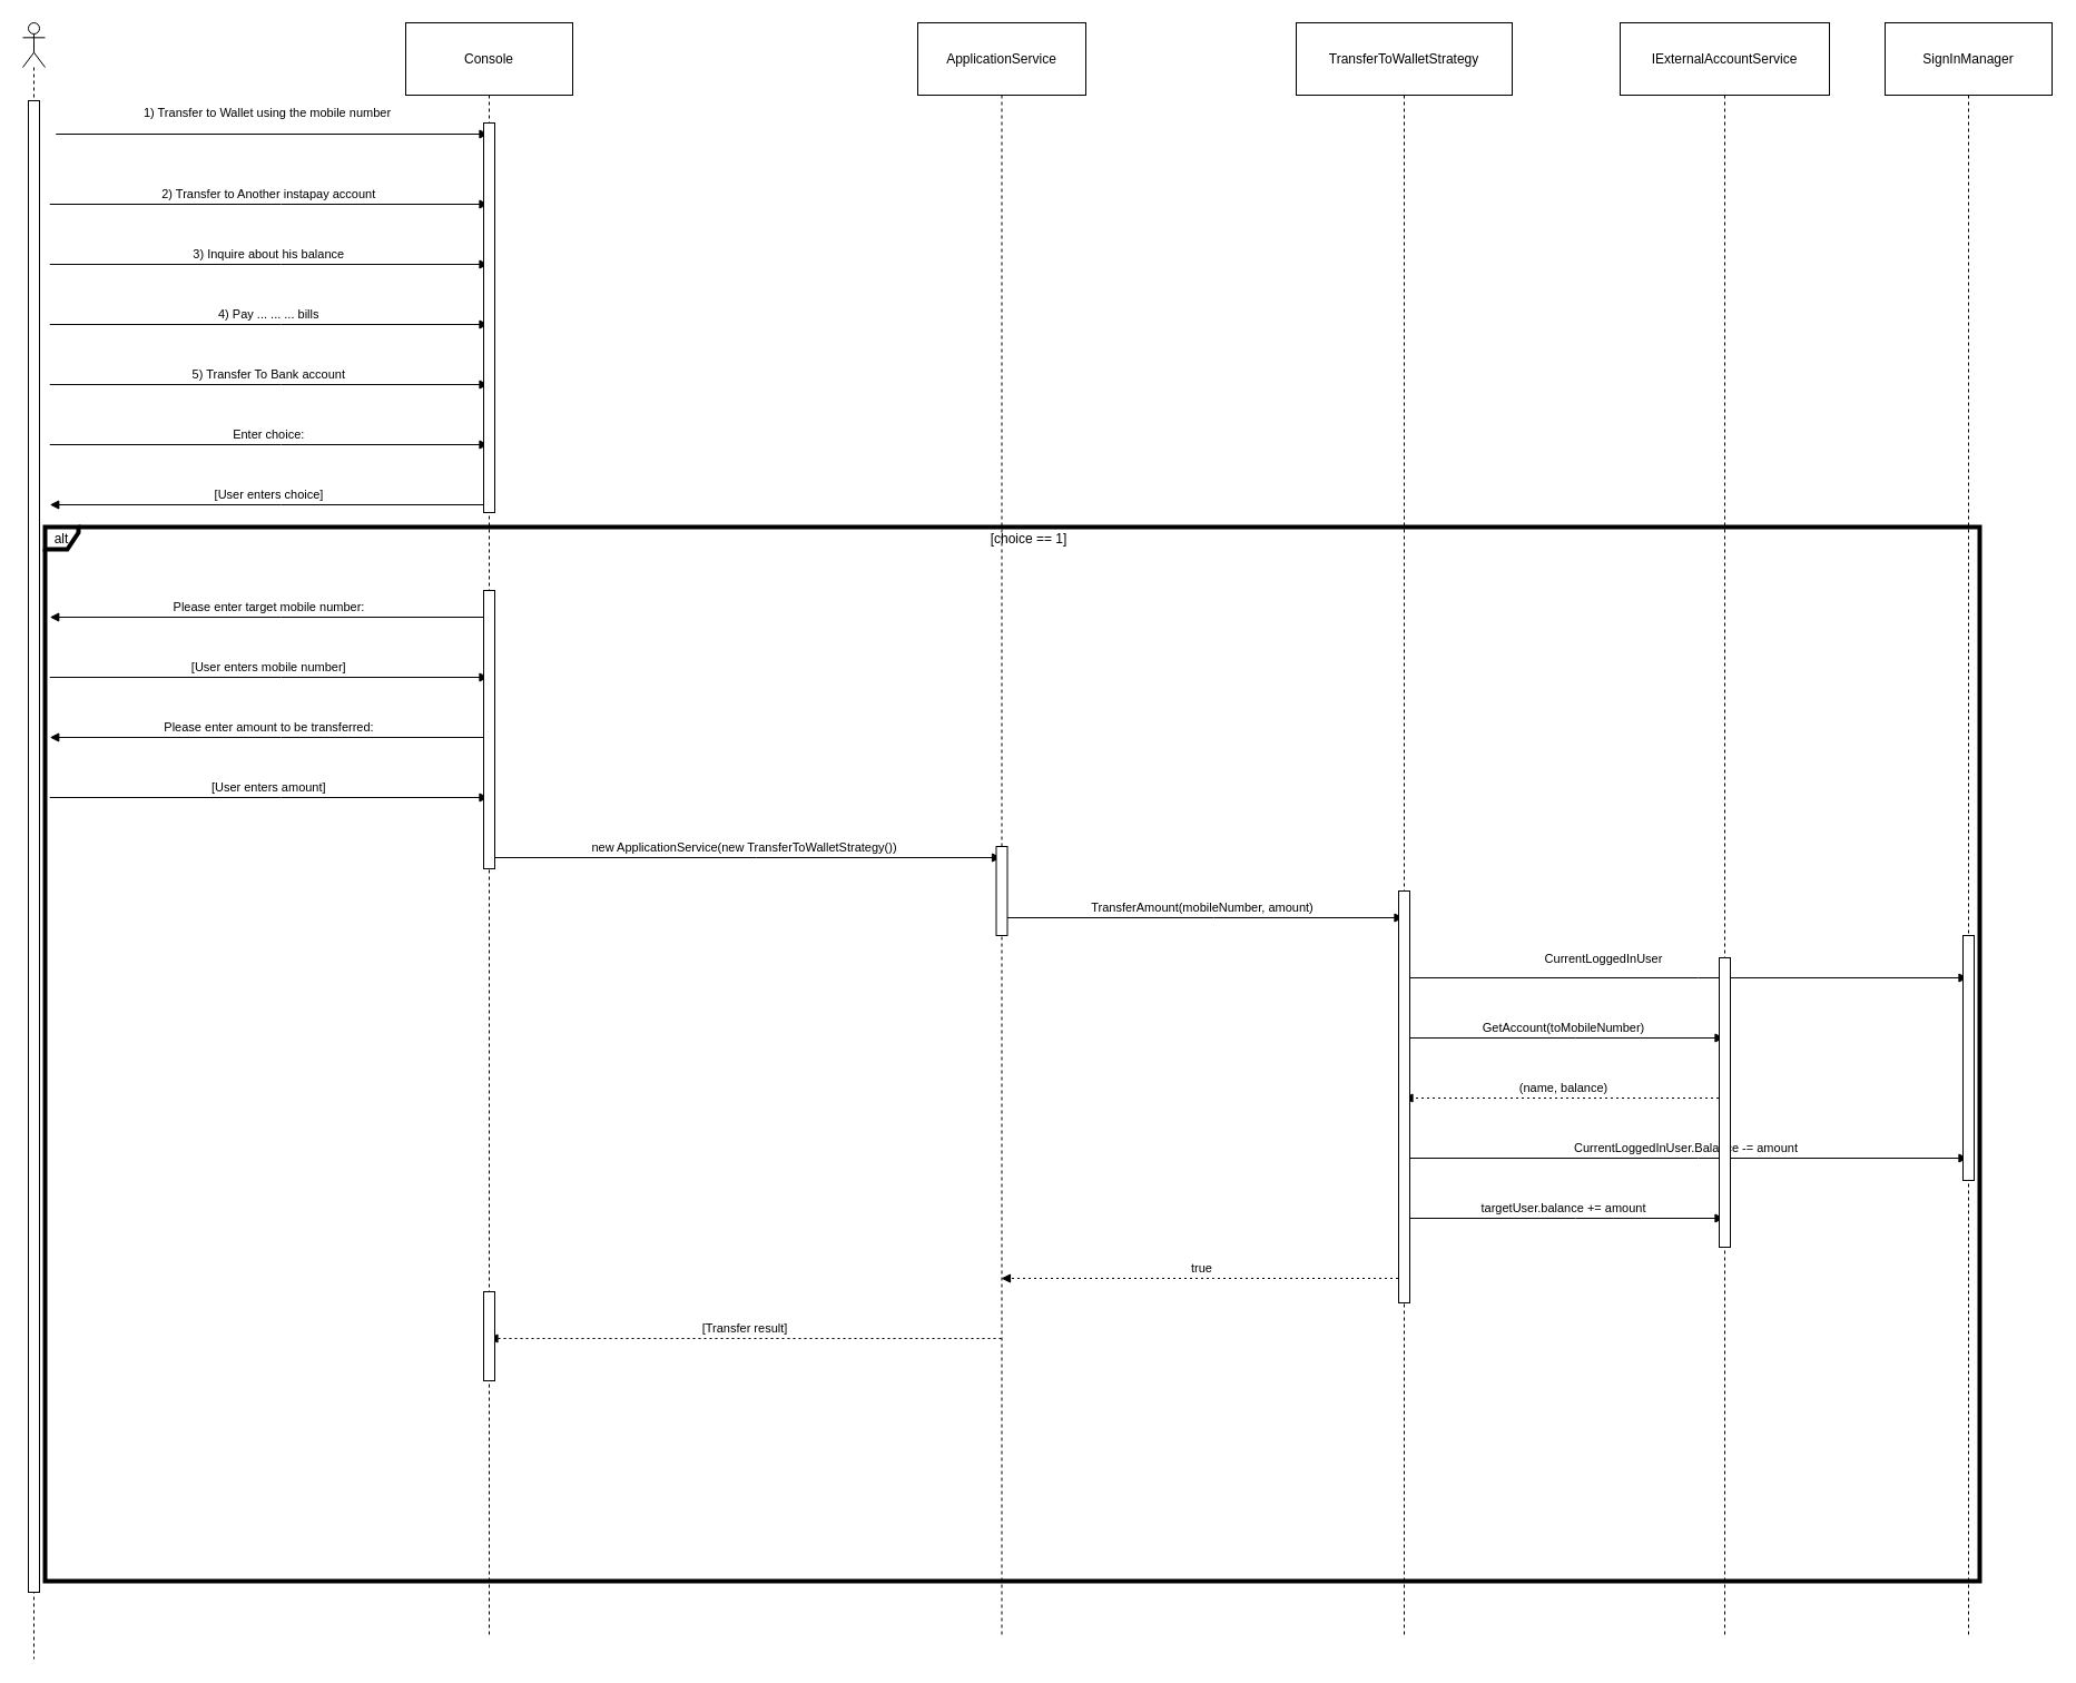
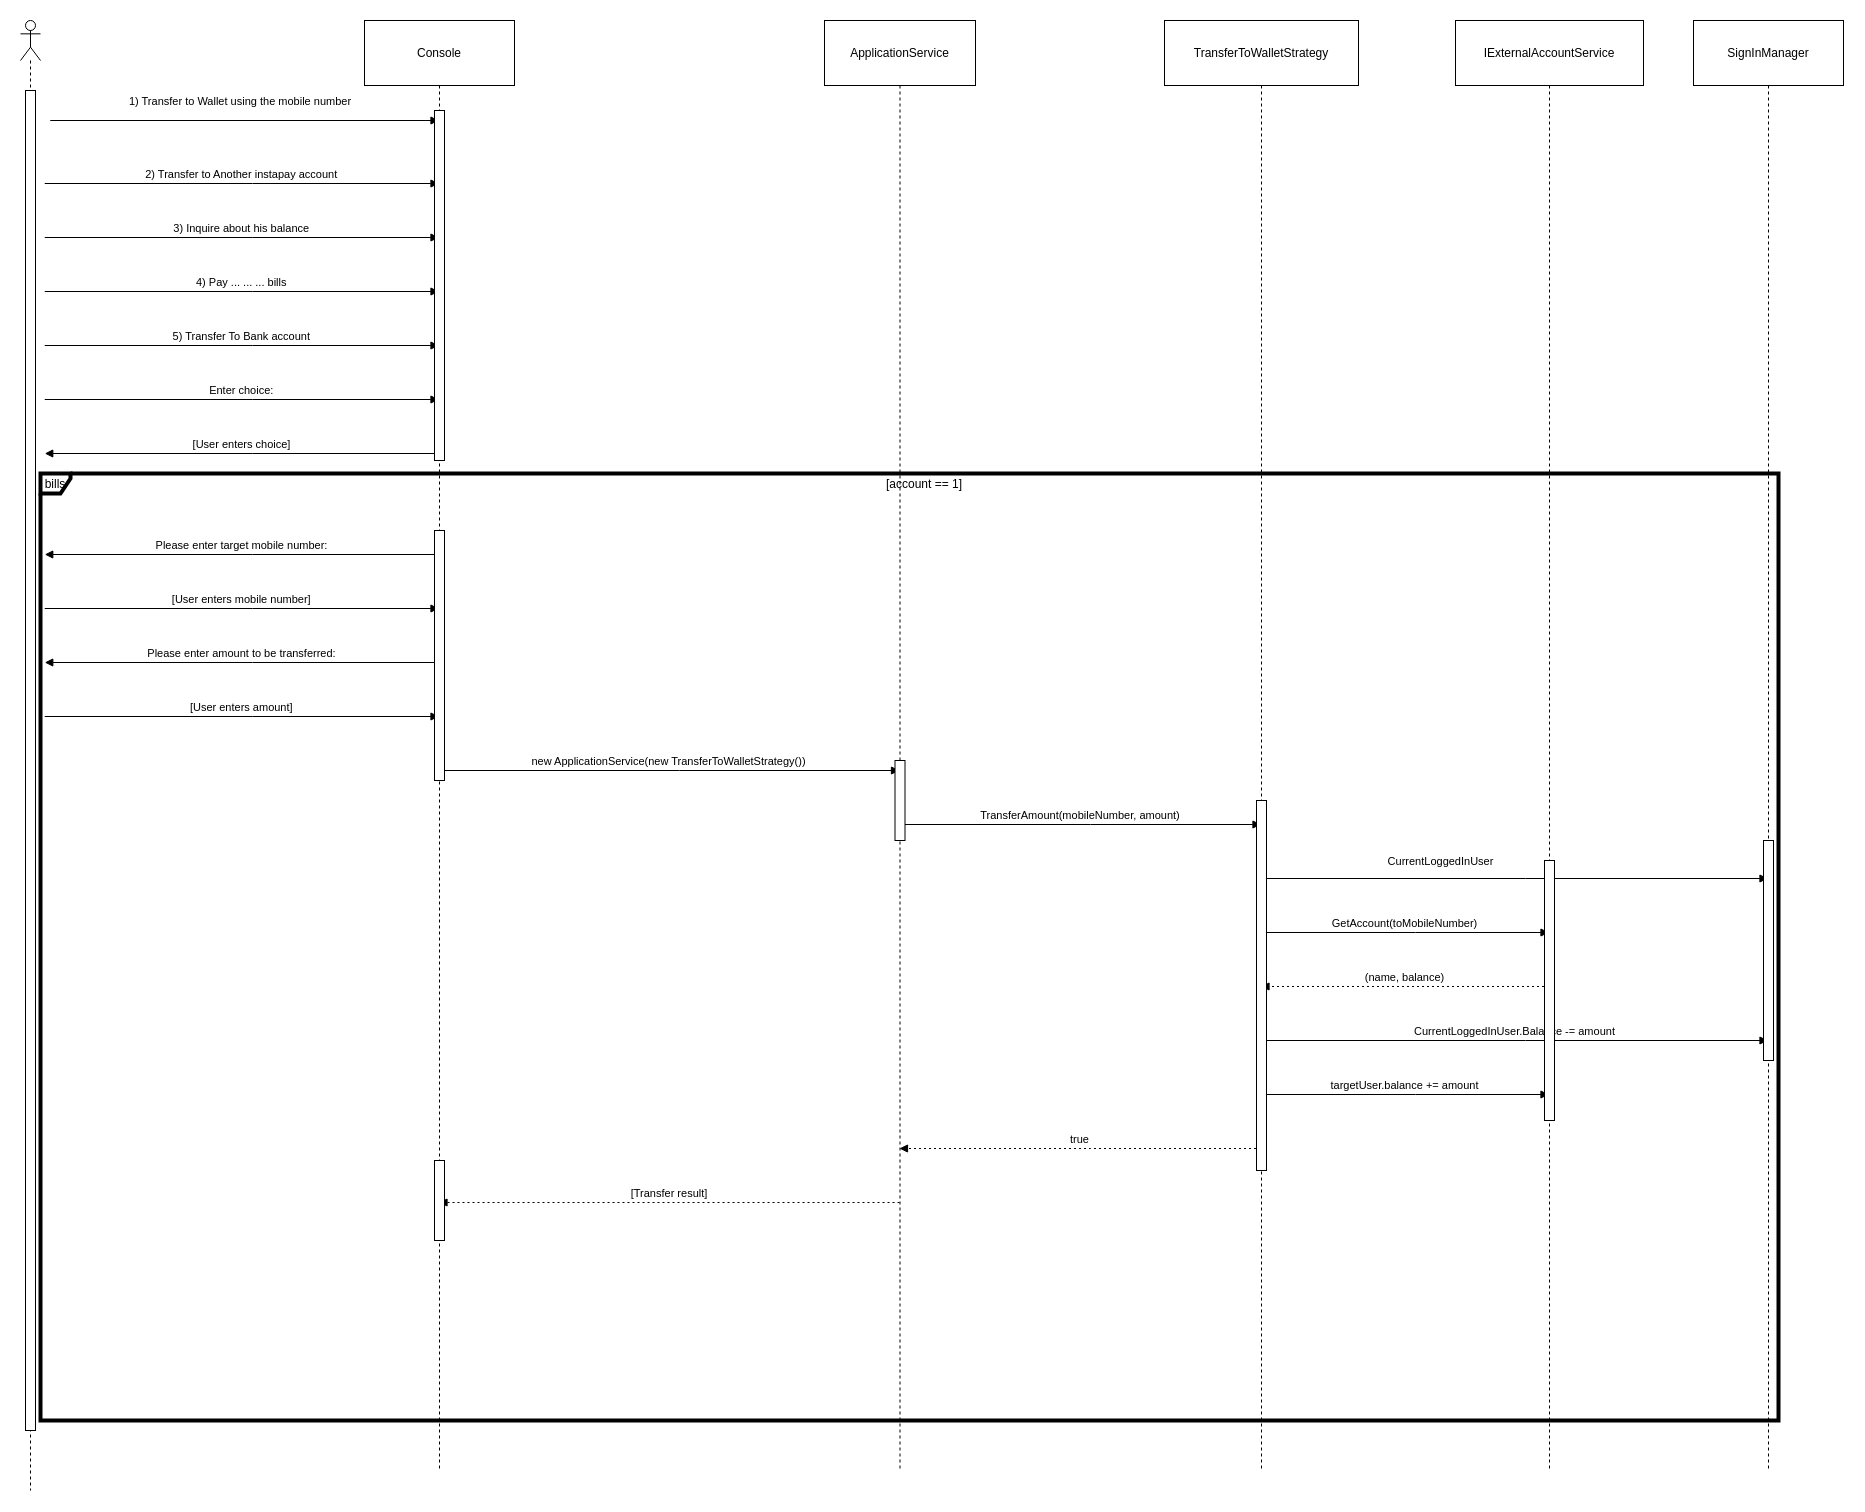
  <mxCell id="0" />
  <mxCell id="1" parent="0" />
  <mxCell id="2" value="Console" style="shape=umlLifeline;perimeter=lifelinePerimeter;whiteSpace=wrap;container=1;dropTarget=0;collapsible=0;recursiveResize=0;outlineConnect=0;portConstraint=eastwest;newEdgeStyle={&quot;edgeStyle&quot;:&quot;elbowEdgeStyle&quot;,&quot;elbow&quot;:&quot;vertical&quot;,&quot;curved&quot;:0,&quot;rounded&quot;:0};size=65;" vertex="1" parent="1"><mxGeometry x="364" y="20" width="150" height="1449" as="geometry" /></mxCell>
  <mxCell id="3" value="ApplicationService" style="shape=umlLifeline;perimeter=lifelinePerimeter;whiteSpace=wrap;container=1;dropTarget=0;collapsible=0;recursiveResize=0;outlineConnect=0;portConstraint=eastwest;newEdgeStyle={&quot;edgeStyle&quot;:&quot;elbowEdgeStyle&quot;,&quot;elbow&quot;:&quot;vertical&quot;,&quot;curved&quot;:0,&quot;rounded&quot;:0};size=65;" vertex="1" parent="1"><mxGeometry x="824" y="20" width="151" height="1449" as="geometry" /></mxCell>
  <mxCell id="4" value="TransferToWalletStrategy" style="shape=umlLifeline;perimeter=lifelinePerimeter;whiteSpace=wrap;container=1;dropTarget=0;collapsible=0;recursiveResize=0;outlineConnect=0;portConstraint=eastwest;newEdgeStyle={&quot;edgeStyle&quot;:&quot;elbowEdgeStyle&quot;,&quot;elbow&quot;:&quot;vertical&quot;,&quot;curved&quot;:0,&quot;rounded&quot;:0};size=65;" vertex="1" parent="1"><mxGeometry x="1164" y="20" width="194" height="1449" as="geometry" /></mxCell>
  <mxCell id="5" value="IExternalAccountService" style="shape=umlLifeline;perimeter=lifelinePerimeter;whiteSpace=wrap;container=1;dropTarget=0;collapsible=0;recursiveResize=0;outlineConnect=0;portConstraint=eastwest;newEdgeStyle={&quot;edgeStyle&quot;:&quot;elbowEdgeStyle&quot;,&quot;elbow&quot;:&quot;vertical&quot;,&quot;curved&quot;:0,&quot;rounded&quot;:0};size=65;" vertex="1" parent="1"><mxGeometry x="1455" y="20" width="188" height="1449" as="geometry" /></mxCell>
  <mxCell id="6" value="SignInManager" style="shape=umlLifeline;perimeter=lifelinePerimeter;whiteSpace=wrap;container=1;dropTarget=0;collapsible=0;recursiveResize=0;outlineConnect=0;portConstraint=eastwest;newEdgeStyle={&quot;edgeStyle&quot;:&quot;elbowEdgeStyle&quot;,&quot;elbow&quot;:&quot;vertical&quot;,&quot;curved&quot;:0,&quot;rounded&quot;:0};size=65;" vertex="1" parent="1"><mxGeometry x="1693" y="20" width="150" height="1449" as="geometry" /></mxCell>
- <mxCell id="7" value="alt" style="shape=umlFrame;pointerEvents=0;dropTarget=0;strokeColor=#000000;height=20;width=30;strokeWidth=4;" vertex="1" parent="1"><mxGeometry x="40" y="473" width="1738" height="947" as="geometry" /></mxCell>
- <mxCell id="8" value="[choice == 1]" style="text;strokeColor=none;fillColor=none;align=center;verticalAlign=middle;whiteSpace=wrap;" vertex="1" parent="7"><mxGeometry x="29.914" width="1708.086" height="21.021" as="geometry" /></mxCell>
+ <mxCell id="7" value="bills" style="shape=umlFrame;pointerEvents=0;dropTarget=0;strokeColor=#000000;height=20;width=30;strokeWidth=4;" vertex="1" parent="1"><mxGeometry x="40" y="473" width="1738" height="947" as="geometry" /></mxCell>
+ <mxCell id="8" value="[account == 1]" style="text;strokeColor=none;fillColor=none;align=center;verticalAlign=middle;whiteSpace=wrap;" vertex="1" parent="7"><mxGeometry x="29.914" width="1708.086" height="21.021" as="geometry" /></mxCell>
  <mxCell id="9" value="" style="shape=line;dashed=1;whiteSpace=wrap;verticalAlign=top;labelPosition=center;verticalLabelPosition=middle;align=center;strokeColor=#B3B3B3;" vertex="1" parent="7"><mxGeometry y="792.495" width="1738" as="geometry" /></mxCell>
  <mxCell id="10" value="1) Transfer to Wallet using the mobile number" style="verticalAlign=bottom;endArrow=block;edgeStyle=elbowEdgeStyle;elbow=vertical;curved=0;rounded=0;" edge="1" parent="1" source="32" target="2"><mxGeometry x="0.486" y="10" relative="1" as="geometry"><Array as="points"><mxPoint x="50" y="120" /></Array><mxPoint x="44.25" y="129" as="sourcePoint" /><mxPoint as="offset" /></mxGeometry></mxCell>
  <mxCell id="11" value="2) Transfer to Another instapay account" style="verticalAlign=bottom;endArrow=block;edgeStyle=elbowEdgeStyle;elbow=vertical;curved=0;rounded=0;" edge="1" parent="1" target="2"><mxGeometry relative="1" as="geometry"><Array as="points"><mxPoint x="252" y="183" /></Array><mxPoint x="44.25" y="183" as="sourcePoint" /></mxGeometry></mxCell>
  <mxCell id="12" value="3) Inquire about his balance" style="verticalAlign=bottom;endArrow=block;edgeStyle=elbowEdgeStyle;elbow=vertical;curved=0;rounded=0;" edge="1" parent="1" target="2"><mxGeometry relative="1" as="geometry"><Array as="points"><mxPoint x="252" y="237" /></Array><mxPoint x="44.25" y="237" as="sourcePoint" /></mxGeometry></mxCell>
  <mxCell id="13" value="4) Pay ... ... ... bills" style="verticalAlign=bottom;endArrow=block;edgeStyle=elbowEdgeStyle;elbow=vertical;curved=0;rounded=0;" edge="1" parent="1" target="2"><mxGeometry relative="1" as="geometry"><Array as="points"><mxPoint x="252" y="291" /></Array><mxPoint x="44.25" y="291" as="sourcePoint" /></mxGeometry></mxCell>
  <mxCell id="14" value="5) Transfer To Bank account" style="verticalAlign=bottom;endArrow=block;edgeStyle=elbowEdgeStyle;elbow=vertical;curved=0;rounded=0;" edge="1" parent="1" target="2"><mxGeometry relative="1" as="geometry"><Array as="points"><mxPoint x="252" y="345" /></Array><mxPoint x="44.25" y="345" as="sourcePoint" /></mxGeometry></mxCell>
  <mxCell id="15" value="Enter choice:" style="verticalAlign=bottom;endArrow=block;edgeStyle=elbowEdgeStyle;elbow=vertical;curved=0;rounded=0;" edge="1" parent="1" target="2"><mxGeometry relative="1" as="geometry"><Array as="points"><mxPoint x="252" y="399" /></Array><mxPoint x="44.25" y="399" as="sourcePoint" /></mxGeometry></mxCell>
  <mxCell id="16" value="[User enters choice]" style="verticalAlign=bottom;endArrow=block;edgeStyle=elbowEdgeStyle;elbow=vertical;curved=0;rounded=0;" edge="1" parent="1" source="2"><mxGeometry relative="1" as="geometry"><Array as="points"><mxPoint x="252" y="453" /></Array><mxPoint x="44.25" y="453" as="targetPoint" /></mxGeometry></mxCell>
  <mxCell id="17" value="Please enter target mobile number:" style="verticalAlign=bottom;endArrow=block;edgeStyle=elbowEdgeStyle;elbow=vertical;curved=0;rounded=0;" edge="1" parent="1" source="2"><mxGeometry relative="1" as="geometry"><Array as="points"><mxPoint x="252" y="554" /></Array><mxPoint x="44.25" y="554" as="targetPoint" /></mxGeometry></mxCell>
  <mxCell id="18" value="[User enters mobile number]" style="verticalAlign=bottom;endArrow=block;edgeStyle=elbowEdgeStyle;elbow=vertical;curved=0;rounded=0;" edge="1" parent="1" target="2"><mxGeometry relative="1" as="geometry"><Array as="points"><mxPoint x="252" y="608" /></Array><mxPoint x="44.25" y="608" as="sourcePoint" /></mxGeometry></mxCell>
  <mxCell id="19" value="Please enter amount to be transferred:" style="verticalAlign=bottom;endArrow=block;edgeStyle=elbowEdgeStyle;elbow=vertical;curved=0;rounded=0;" edge="1" parent="1" source="2"><mxGeometry relative="1" as="geometry"><Array as="points"><mxPoint x="252" y="662" /></Array><mxPoint x="44.25" y="662" as="targetPoint" /></mxGeometry></mxCell>
  <mxCell id="20" value="[User enters amount]" style="verticalAlign=bottom;endArrow=block;edgeStyle=elbowEdgeStyle;elbow=vertical;curved=0;rounded=0;" edge="1" parent="1" target="2"><mxGeometry relative="1" as="geometry"><Array as="points"><mxPoint x="252" y="716" /></Array><mxPoint x="44.25" y="716" as="sourcePoint" /></mxGeometry></mxCell>
  <mxCell id="21" value="new ApplicationService(new TransferToWalletStrategy())" style="verticalAlign=bottom;endArrow=block;edgeStyle=elbowEdgeStyle;elbow=vertical;curved=0;rounded=0;" edge="1" parent="1" source="2" target="3"><mxGeometry relative="1" as="geometry"><Array as="points"><mxPoint x="679" y="770" /></Array></mxGeometry></mxCell>
  <mxCell id="22" value="TransferAmount(mobileNumber, amount)" style="verticalAlign=bottom;endArrow=block;edgeStyle=elbowEdgeStyle;elbow=vertical;curved=0;rounded=0;" edge="1" parent="1" source="3" target="4"><mxGeometry relative="1" as="geometry"><Array as="points"><mxPoint x="1090" y="824" /></Array></mxGeometry></mxCell>
  <mxCell id="23" value="CurrentLoggedInUser" style="verticalAlign=bottom;endArrow=block;edgeStyle=elbowEdgeStyle;elbow=vertical;curved=0;rounded=0;" edge="1" parent="1" source="4" target="6"><mxGeometry x="-0.291" y="8" relative="1" as="geometry"><Array as="points"><mxPoint x="1525" y="878" /></Array><mxPoint as="offset" /></mxGeometry></mxCell>
  <mxCell id="24" value="GetAccount(toMobileNumber)" style="verticalAlign=bottom;endArrow=block;edgeStyle=elbowEdgeStyle;elbow=vertical;curved=0;rounded=0;" edge="1" parent="1" source="4" target="5"><mxGeometry relative="1" as="geometry"><Array as="points"><mxPoint x="1415" y="932" /></Array></mxGeometry></mxCell>
  <mxCell id="25" value="(name, balance)" style="verticalAlign=bottom;endArrow=block;edgeStyle=elbowEdgeStyle;elbow=vertical;curved=0;rounded=0;dashed=1;dashPattern=2 3;" edge="1" parent="1" source="5" target="4"><mxGeometry relative="1" as="geometry"><Array as="points"><mxPoint x="1415" y="986" /></Array></mxGeometry></mxCell>
  <mxCell id="26" value="CurrentLoggedInUser.Balance -= amount" style="verticalAlign=bottom;endArrow=block;edgeStyle=elbowEdgeStyle;elbow=vertical;curved=0;rounded=0;" edge="1" parent="1" source="4" target="6"><mxGeometry relative="1" as="geometry"><Array as="points"><mxPoint x="1525" y="1040" /></Array></mxGeometry></mxCell>
  <mxCell id="27" value="targetUser.balance += amount" style="verticalAlign=bottom;endArrow=block;edgeStyle=elbowEdgeStyle;elbow=vertical;curved=0;rounded=0;" edge="1" parent="1" source="4" target="5"><mxGeometry relative="1" as="geometry"><Array as="points"><mxPoint x="1415" y="1094" /></Array></mxGeometry></mxCell>
  <mxCell id="28" value="true" style="verticalAlign=bottom;endArrow=block;edgeStyle=elbowEdgeStyle;elbow=vertical;curved=0;rounded=0;dashed=1;dashPattern=2 3;" edge="1" parent="1" source="4" target="3"><mxGeometry relative="1" as="geometry"><Array as="points"><mxPoint x="1090" y="1148" /></Array></mxGeometry></mxCell>
  <mxCell id="29" value="[Transfer result]" style="verticalAlign=bottom;endArrow=block;edgeStyle=elbowEdgeStyle;elbow=vertical;curved=0;rounded=0;dashed=1;dashPattern=2 3;" edge="1" parent="1" source="3" target="2"><mxGeometry relative="1" as="geometry"><Array as="points"><mxPoint x="679" y="1202" /></Array></mxGeometry></mxCell>
  <mxCell id="30" value="" style="shape=umlLifeline;perimeter=lifelinePerimeter;whiteSpace=wrap;html=1;container=1;dropTarget=0;collapsible=0;recursiveResize=0;outlineConnect=0;portConstraint=eastwest;newEdgeStyle={&quot;curved&quot;:0,&quot;rounded&quot;:0};participant=umlActor;" vertex="1" parent="1"><mxGeometry x="20" y="20" width="20" height="1470" as="geometry" /></mxCell>
  <mxCell id="31" value="" style="html=1;points=[[0,0,0,0,5],[0,1,0,0,-5],[1,0,0,0,5],[1,1,0,0,-5]];perimeter=orthogonalPerimeter;outlineConnect=0;targetShapes=umlLifeline;portConstraint=eastwest;newEdgeStyle={&quot;curved&quot;:0,&quot;rounded&quot;:0};" vertex="1" parent="30"><mxGeometry x="5" y="70" width="10" height="1340" as="geometry" /></mxCell>
  <mxCell id="32" value="" style="html=1;points=[[0,0,0,0,5],[0,1,0,0,-5],[1,0,0,0,5],[1,1,0,0,-5]];perimeter=orthogonalPerimeter;outlineConnect=0;targetShapes=umlLifeline;portConstraint=eastwest;newEdgeStyle={&quot;curved&quot;:0,&quot;rounded&quot;:0};" vertex="1" parent="1"><mxGeometry x="434" y="110" width="10" height="350" as="geometry" /></mxCell>
  <mxCell id="33" value="" style="html=1;points=[[0,0,0,0,5],[0,1,0,0,-5],[1,0,0,0,5],[1,1,0,0,-5]];perimeter=orthogonalPerimeter;outlineConnect=0;targetShapes=umlLifeline;portConstraint=eastwest;newEdgeStyle={&quot;curved&quot;:0,&quot;rounded&quot;:0};" vertex="1" parent="1"><mxGeometry x="434" y="530" width="10" height="250" as="geometry" /></mxCell>
  <mxCell id="34" value="" style="html=1;points=[[0,0,0,0,5],[0,1,0,0,-5],[1,0,0,0,5],[1,1,0,0,-5]];perimeter=orthogonalPerimeter;outlineConnect=0;targetShapes=umlLifeline;portConstraint=eastwest;newEdgeStyle={&quot;curved&quot;:0,&quot;rounded&quot;:0};" vertex="1" parent="1"><mxGeometry x="434" y="1160" width="10" height="80" as="geometry" /></mxCell>
  <mxCell id="35" value="" style="html=1;points=[[0,0,0,0,5],[0,1,0,0,-5],[1,0,0,0,5],[1,1,0,0,-5]];perimeter=orthogonalPerimeter;outlineConnect=0;targetShapes=umlLifeline;portConstraint=eastwest;newEdgeStyle={&quot;curved&quot;:0,&quot;rounded&quot;:0};" vertex="1" parent="1"><mxGeometry x="894.5" y="760" width="10" height="80" as="geometry" /></mxCell>
  <mxCell id="36" value="" style="html=1;points=[[0,0,0,0,5],[0,1,0,0,-5],[1,0,0,0,5],[1,1,0,0,-5]];perimeter=orthogonalPerimeter;outlineConnect=0;targetShapes=umlLifeline;portConstraint=eastwest;newEdgeStyle={&quot;curved&quot;:0,&quot;rounded&quot;:0};" vertex="1" parent="1"><mxGeometry x="1256" y="800" width="10" height="370" as="geometry" /></mxCell>
  <mxCell id="37" value="" style="html=1;points=[[0,0,0,0,5],[0,1,0,0,-5],[1,0,0,0,5],[1,1,0,0,-5]];perimeter=orthogonalPerimeter;outlineConnect=0;targetShapes=umlLifeline;portConstraint=eastwest;newEdgeStyle={&quot;curved&quot;:0,&quot;rounded&quot;:0};" vertex="1" parent="1"><mxGeometry x="1544" y="860" width="10" height="260" as="geometry" /></mxCell>
  <mxCell id="38" value="" style="html=1;points=[[0,0,0,0,5],[0,1,0,0,-5],[1,0,0,0,5],[1,1,0,0,-5]];perimeter=orthogonalPerimeter;outlineConnect=0;targetShapes=umlLifeline;portConstraint=eastwest;newEdgeStyle={&quot;curved&quot;:0,&quot;rounded&quot;:0};" vertex="1" parent="1"><mxGeometry x="1763" y="840" width="10" height="220" as="geometry" /></mxCell>
